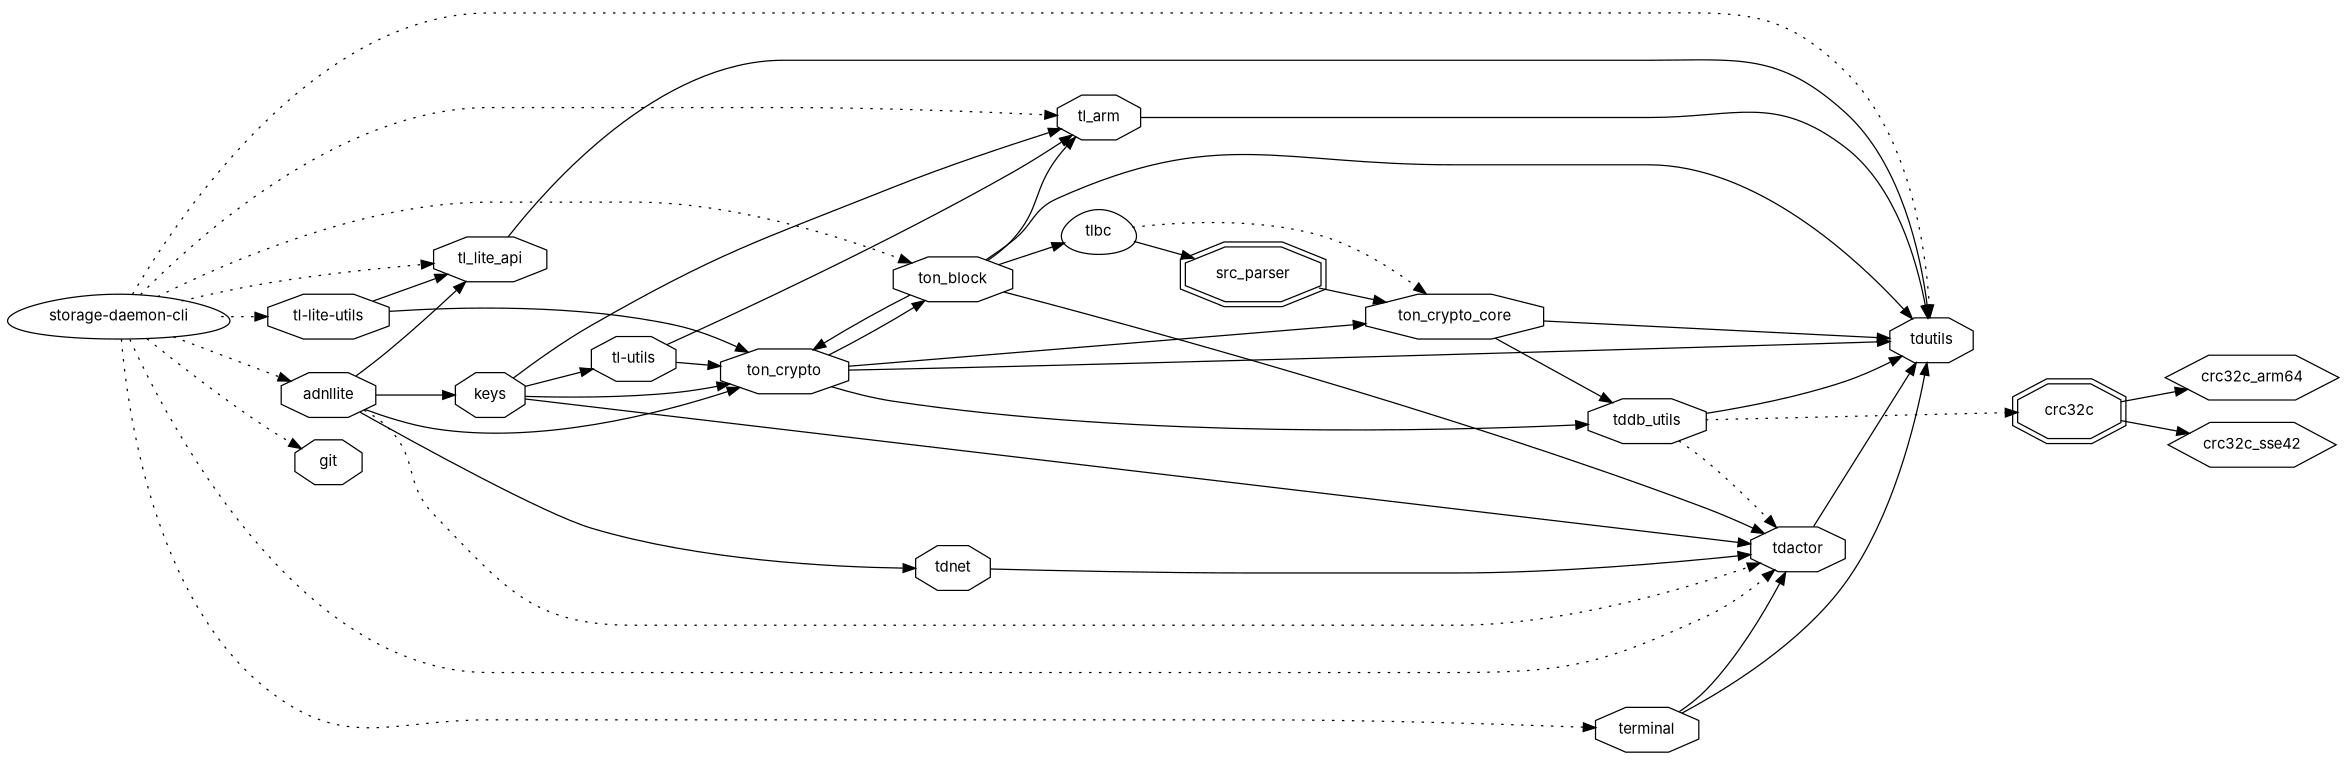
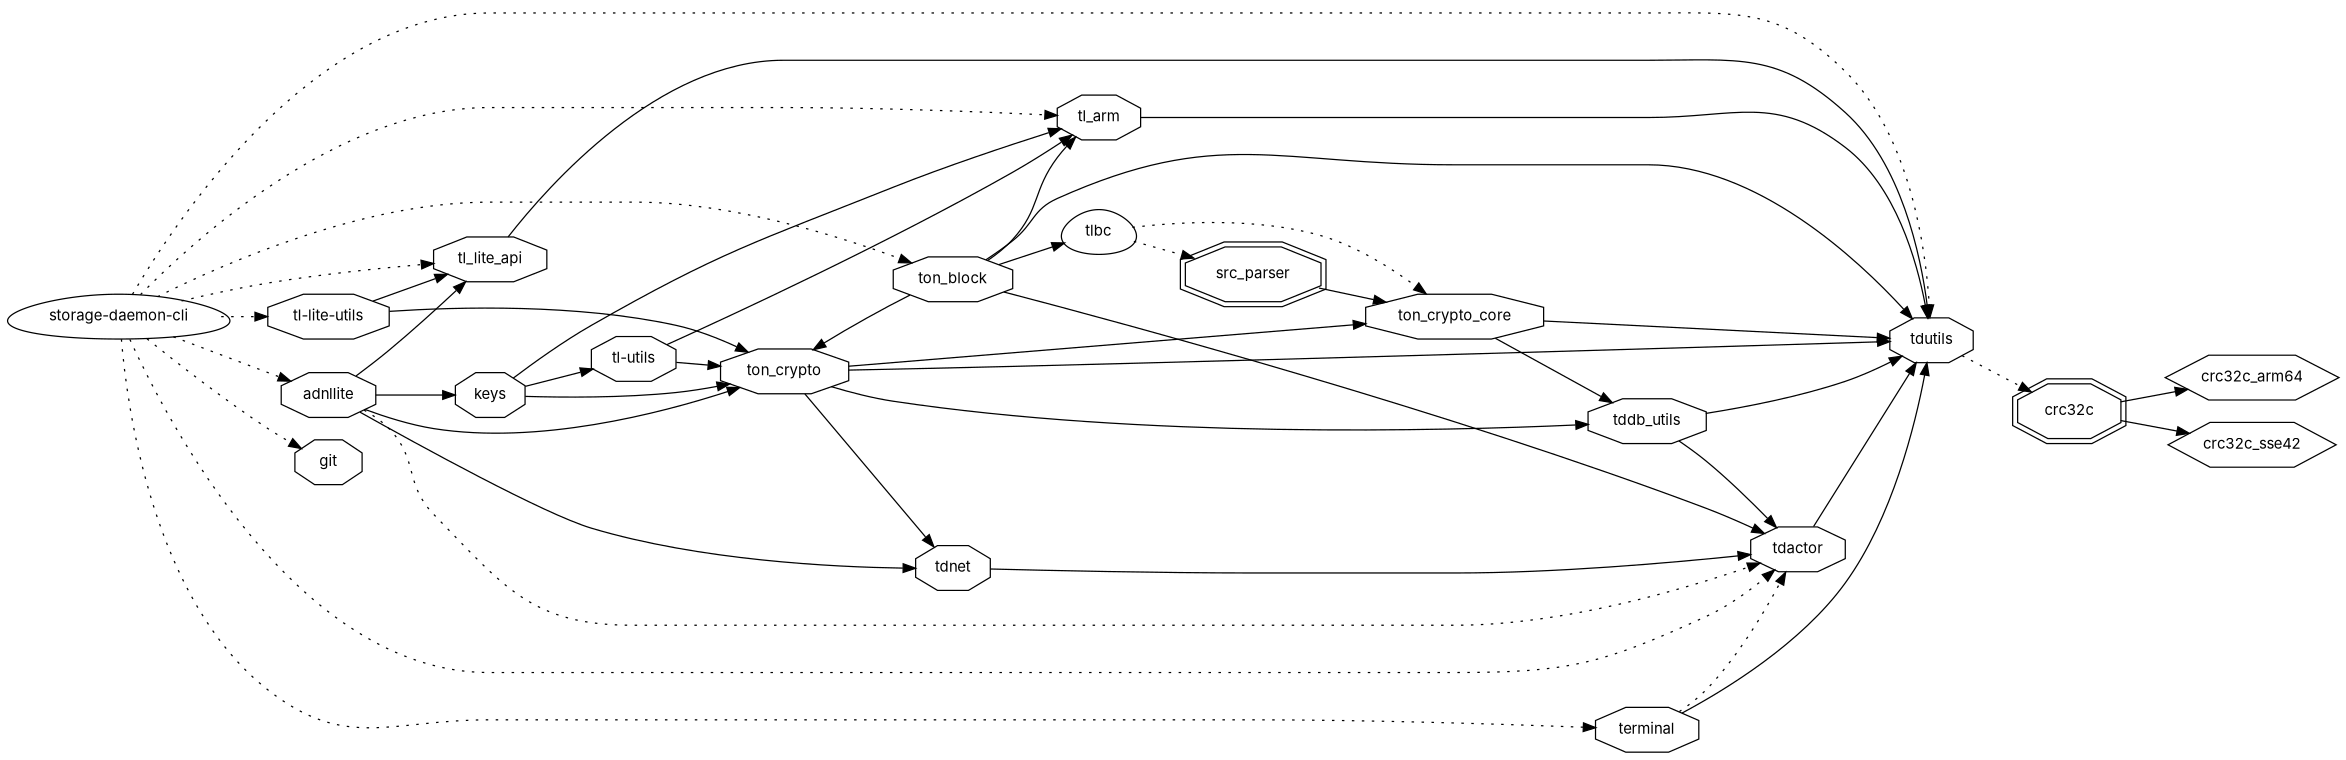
  digraph {
    fontname=Inter
    rankdir=LR
    node [fontname=Inter fontsize=12 shape=octagon]
    edge [fontname=Inter]
    n1 [label="storage-daemon-cli" shape=egg]
    n2 [label=adnllite]
    n3 [label=tdactor]
    n4 [label=tdutils]
    n5 [label=tl_arm]
    n6 [label=ton_block]
    n7 [label=tl_lite_api]
    n8 [label=git]
    n9 [label=terminal]
    n10 [label="tl-lite-utils"]
    n11 [label=keys]
    n12 [label=ton_crypto]
    n13 [label=tdnet]
    n14 [label=crc32c shape=doubleoctagon]
    n15 [label=tlbc shape=egg]
    n16 [label="tl-utils"]
    n17 [label=tddb_utils]
    n18 [label=ton_crypto_core]
    n19 [label=crc32c_arm64 shape=hexagon]
    n20 [label=crc32c_sse42 shape=hexagon]
    n21 [label=src_parser shape=doubleoctagon]
    n1 -> n2 [style=dotted]
    n1 -> n3 [style=dotted]
    n1 -> n4 [style=dotted]
    n1 -> n5 [style=dotted]
    n1 -> n6 [style=dotted]
    n1 -> n7 [style=dotted]
    n1 -> n8 [style=dotted]
    n1 -> n9 [style=dotted]
    n1 -> n10 [style=dotted]
    n2 -> n3 [style=dotted]
    n2 -> n7
    n2 -> n11
    n2 -> n12
    n2 -> n13
    n3 -> n4
-   n17 -> n14 [style=dotted]
+   n4 -> n14 [style=dotted]
    n5 -> n4
    n6 -> n3
    n6 -> n4
    n6 -> n5
    n6 -> n12
    n6 -> n15
    n7 -> n4
-   n9 -> n3 [style=solid]
+   n9 -> n3 [style=dotted]
    n9 -> n4 [style=solid]
    n10 -> n7
    n10 -> n12
-   n11 -> n3
    n11 -> n5
    n11 -> n12
    n11 -> n16
    n12 -> n4
-   n12 -> n6
+   n12 -> n13
    n12 -> n17
    n12 -> n18
    n13 -> n3
    n14 -> n19
    n14 -> n20
    n15 -> n18 [style=dotted]
-   n15 -> n21 [style=solid]
+   n15 -> n21 [style=dotted]
    n16 -> n5
    n16 -> n12
-   n17 -> n3 [style=dotted]
+   n17 -> n3
    n17 -> n4
    n18 -> n4
    n18 -> n17
    n21 -> n18
  }
